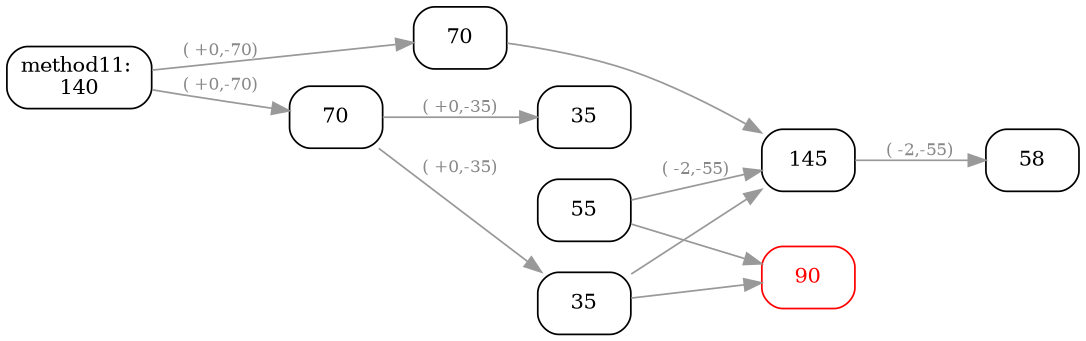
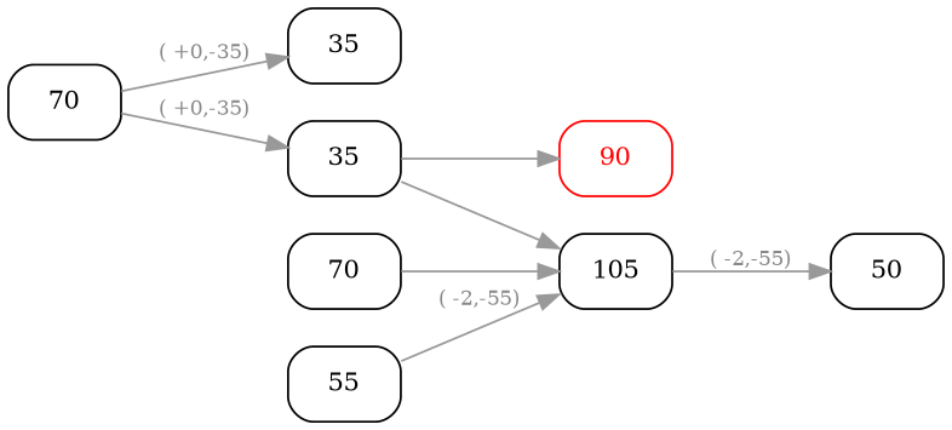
  digraph {
    rankdir=LR
    node [color=black fontcolor=black fontsize=12 shape=box style=rounded]
    edge [color="#999999" fontcolor="#888888" fontsize=10]
-   n1 [label="method11: \n140"]
    n2 [label=70]
    n3 [label=70]
    n4 [label=35]
    n5 [label=35]
-   n6 [label=145]
+   n6 [label=105]
    n7 [color=red fontcolor=red label=90]
-   n8 [label=58]
+   n8 [label=50]
    n9 [label=55]
-   n1 -> n2 [label="( +0,-70)"]
-   n1 -> n3 [label="( +0,-70)"]
    n2 -> n4 [label="( +0,-35)"]
    n2 -> n5 [label="( +0,-35)"]
    n3 -> n6
    n5 -> n6
    n5 -> n7
    n6 -> n8 [label="( -2,-55)"]
    n9 -> n6 [label="( -2,-55)"]
-   n9 -> n7
  }
